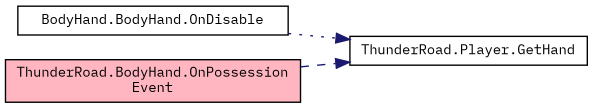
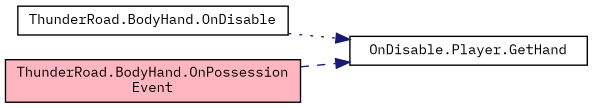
  digraph {
    fontname="IBM Plex Mono"
    rankdir=LR
    node [color=black fillcolor=white fontname="IBM Plex Mono" fontsize=10 shape=record style=filled]
    edge [color=midnightblue fontname="IBM Plex Mono" fontsize=10 labelfontname=Helvetica labelfontsize=10]
-   n1 [fontcolor=black height=0.2 label="BodyHand.BodyHand.OnDisable" width=0.4]
-   n2 [height=0.2 label="ThunderRoad.Player.GetHand" width=0.4]
+   n1 [fontcolor=black height=0.2 label="ThunderRoad.BodyHand.OnDisable" width=0.4]
+   n2 [height=0.2 label="OnDisable.Player.GetHand" width=0.4]
    n3 [fillcolor=lightpink height=0.2 label="ThunderRoad.BodyHand.OnPossession\lEvent" width=0.4]
    n1 -> n2 [style=dotted]
    n3 -> n2 [style=dashed]
  }
